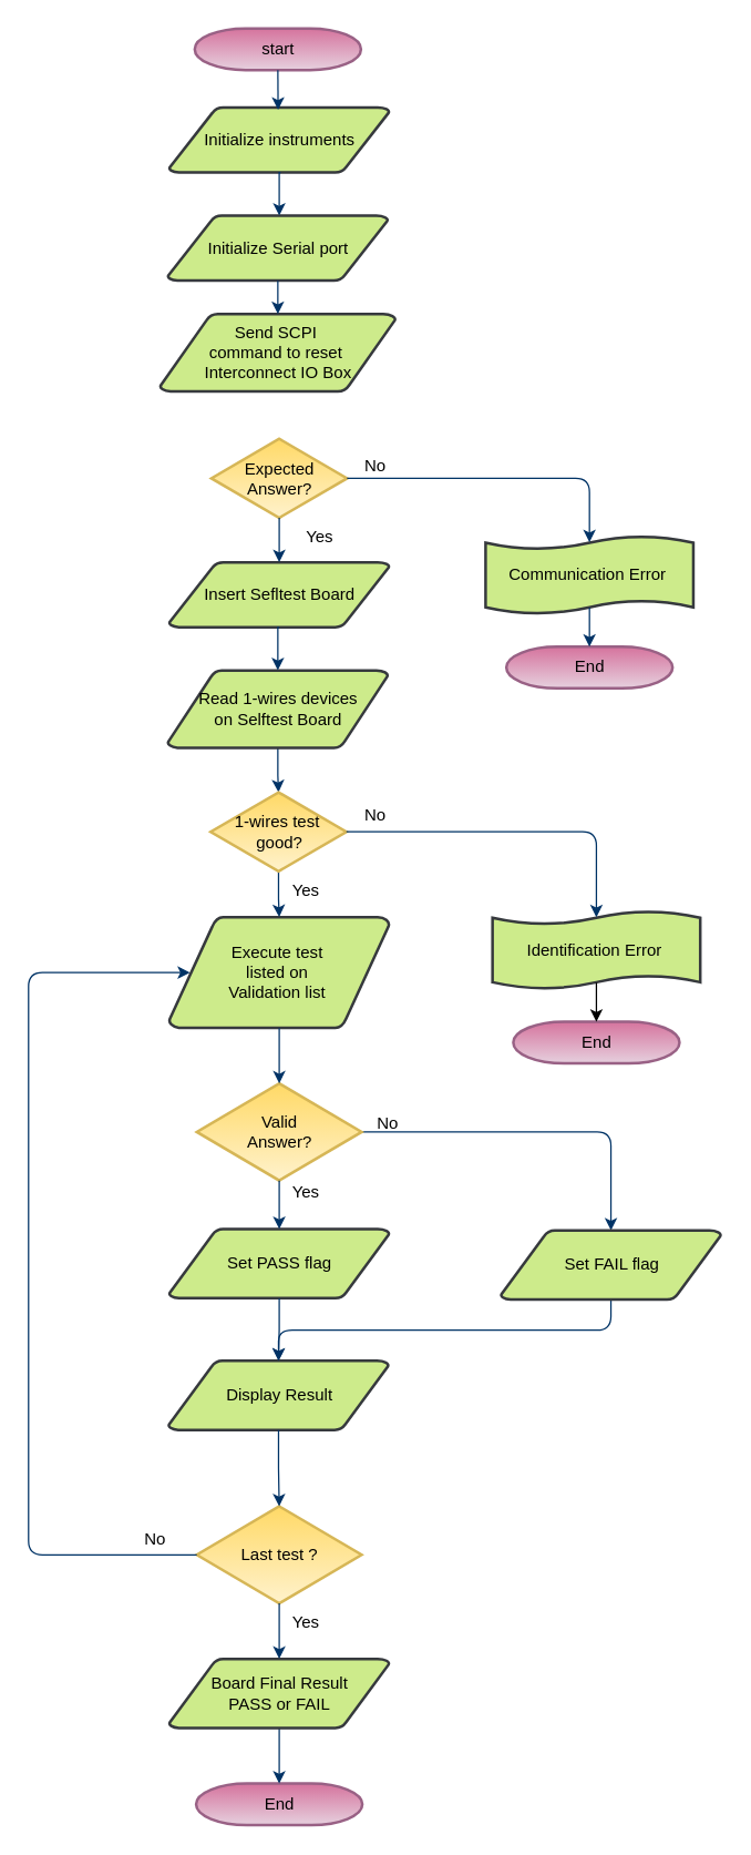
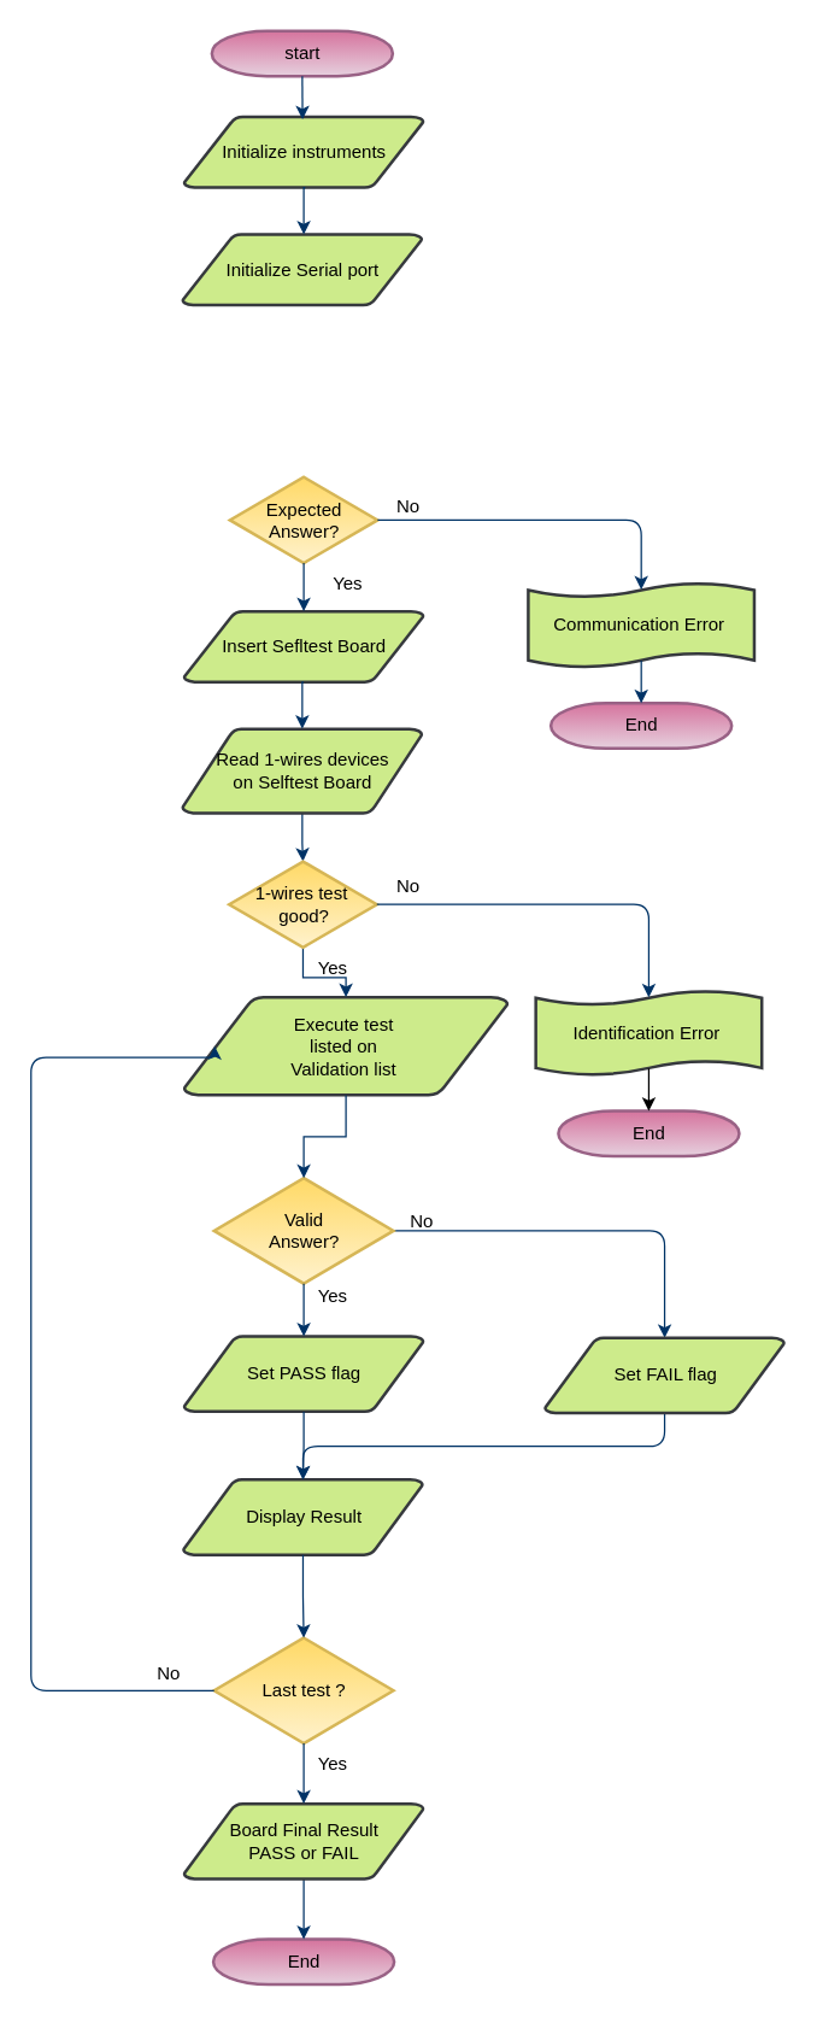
  <mxCell id="0" />
  <mxCell id="1" parent="0" />
  <mxCell id="2" value="start" style="shape=mxgraph.flowchart.terminator;strokeWidth=2;gradientColor=#d5739d;gradientDirection=north;fontStyle=0;html=1;fillColor=#e6d0de;strokeColor=#996185;" parent="1" vertex="1"><mxGeometry x="140" y="20" width="120" height="30" as="geometry" /></mxCell>
  <mxCell id="3" value="Initialize instruments" style="shape=mxgraph.flowchart.data;strokeWidth=2;gradientDirection=north;fontStyle=0;html=1;fillColor=#cdeb8b;strokeColor=#36393d;" parent="1" vertex="1"><mxGeometry x="121.5" y="77" width="159" height="47" as="geometry" /></mxCell>
  <mxCell id="4" value="&lt;div&gt;Communication Error&amp;nbsp;&lt;/div&gt;" style="shape=mxgraph.flowchart.paper_tape;strokeWidth=2;gradientDirection=north;fontStyle=0;html=1;fillColor=#cdeb8b;strokeColor=#36393d;" parent="1" vertex="1"><mxGeometry x="350" y="385.5" width="150" height="57.5" as="geometry" /></mxCell>
- <mxCell id="5" value="Execute test&amp;nbsp;&lt;div&gt;listed on&amp;nbsp;&lt;div&gt;Validation list&amp;nbsp;&lt;/div&gt;&lt;/div&gt;" style="shape=mxgraph.flowchart.data;strokeWidth=2;gradientDirection=north;fontStyle=0;html=1;fillColor=#cdeb8b;strokeColor=#36393d;" parent="1" vertex="1"><mxGeometry x="121.5" y="661" width="159" height="80" as="geometry" /></mxCell>
+ <mxCell id="5" value="Execute test&amp;nbsp;&lt;div&gt;listed on&amp;nbsp;&lt;div&gt;Validation list&amp;nbsp;&lt;/div&gt;&lt;/div&gt;" style="shape=mxgraph.flowchart.data;strokeWidth=2;gradientDirection=north;fontStyle=0;html=1;fillColor=#cdeb8b;strokeColor=#36393d;" parent="1" vertex="1"><mxGeometry x="121.5" y="661" width="215" height="65" as="geometry" /></mxCell>
  <mxCell id="6" style="edgeStyle=orthogonalEdgeStyle;rounded=1;orthogonalLoop=1;jettySize=auto;html=1;exitX=1;exitY=0.5;exitDx=0;exitDy=0;exitPerimeter=0;strokeColor=#003366;curved=0;" edge="1" parent="1" source="7" target="21"><mxGeometry relative="1" as="geometry" /></mxCell>
  <mxCell id="7" value="Valid&lt;br&gt;&lt;div&gt;Answer?&lt;/div&gt;" style="shape=mxgraph.flowchart.decision;strokeWidth=2;gradientColor=#ffd966;gradientDirection=north;fontStyle=0;html=1;fillColor=#fff2cc;strokeColor=#d6b656;" parent="1" vertex="1"><mxGeometry x="141.5" y="781" width="119" height="70" as="geometry" /></mxCell>
  <mxCell id="8" value="No" style="text;fontStyle=0;html=1;strokeColor=none;gradientColor=none;fillColor=none;strokeWidth=2;" parent="1" vertex="1"><mxGeometry x="270" y="796" width="40" height="16" as="geometry" /></mxCell>
  <mxCell id="9" value="Display Result" style="shape=mxgraph.flowchart.data;strokeWidth=2;gradientDirection=north;fontStyle=0;html=1;fillColor=#cdeb8b;strokeColor=#36393d;" parent="1" vertex="1"><mxGeometry x="121" y="981" width="159" height="50" as="geometry" /></mxCell>
  <mxCell id="10" value="Yes" style="text;fontStyle=0;html=1;strokeColor=none;gradientColor=none;fillColor=none;strokeWidth=2;align=center;" parent="1" vertex="1"><mxGeometry x="200" y="846" width="40" height="26" as="geometry" /></mxCell>
  <mxCell id="11" style="edgeStyle=orthogonalEdgeStyle;rounded=0;orthogonalLoop=1;jettySize=auto;html=1;exitX=0.5;exitY=1;exitDx=0;exitDy=0;exitPerimeter=0;strokeColor=#003366;" edge="1" parent="1" source="12" target="19"><mxGeometry relative="1" as="geometry" /></mxCell>
  <mxCell id="12" value="Read 1-wires devices&lt;div&gt;on Selftest Board&lt;/div&gt;" style="shape=mxgraph.flowchart.data;strokeWidth=2;gradientDirection=north;fontStyle=0;html=1;fillColor=#cdeb8b;strokeColor=#36393d;" parent="1" vertex="1"><mxGeometry x="120.5" y="482.97" width="159" height="56" as="geometry" /></mxCell>
  <mxCell id="13" style="edgeStyle=orthogonalEdgeStyle;rounded=0;orthogonalLoop=1;jettySize=auto;html=1;exitX=0.5;exitY=1;exitDx=0;exitDy=0;exitPerimeter=0;entryX=0.495;entryY=0.036;entryDx=0;entryDy=0;entryPerimeter=0;strokeColor=#003366;" edge="1" parent="1" source="2" target="3"><mxGeometry relative="1" as="geometry"><mxPoint x="200" y="78" as="targetPoint" /></mxGeometry></mxCell>
  <mxCell id="14" value="Initialize Serial port" style="shape=mxgraph.flowchart.data;strokeWidth=2;gradientDirection=north;fontStyle=0;html=1;fillColor=#cdeb8b;strokeColor=#36393d;" vertex="1" parent="1"><mxGeometry x="120.5" y="155" width="159" height="47" as="geometry" /></mxCell>
- <mxCell id="15" value="Send SCPI&amp;nbsp;&lt;div&gt;command&amp;nbsp;&lt;span style=&quot;background-color: initial;&quot;&gt;to reset&amp;nbsp;&lt;/span&gt;&lt;div&gt;Interconnect IO Box&lt;/div&gt;&lt;/div&gt;" style="shape=mxgraph.flowchart.data;strokeWidth=2;gradientDirection=north;fontStyle=0;html=1;fillColor=#cdeb8b;strokeColor=#36393d;" vertex="1" parent="1"><mxGeometry x="115" y="226" width="170" height="56" as="geometry" /></mxCell>
  <mxCell id="16" value="&lt;div&gt;Expected&lt;/div&gt;&lt;div&gt;Answer?&lt;/div&gt;" style="shape=mxgraph.flowchart.decision;strokeWidth=2;gradientColor=#ffd966;gradientDirection=north;fontStyle=0;html=1;fillColor=#fff2cc;strokeColor=#d6b656;" vertex="1" parent="1"><mxGeometry x="152" y="316" width="98" height="57" as="geometry" /></mxCell>
  <mxCell id="17" value="Insert Sefltest Board" style="shape=mxgraph.flowchart.data;strokeWidth=2;gradientDirection=north;fontStyle=0;html=1;fillColor=#cdeb8b;strokeColor=#36393d;" vertex="1" parent="1"><mxGeometry x="121.5" y="405" width="159" height="47" as="geometry" /></mxCell>
  <mxCell id="18" style="edgeStyle=orthogonalEdgeStyle;rounded=0;orthogonalLoop=1;jettySize=auto;html=1;exitX=0.5;exitY=1;exitDx=0;exitDy=0;exitPerimeter=0;strokeColor=#003366;" edge="1" parent="1" source="19" target="5"><mxGeometry relative="1" as="geometry" /></mxCell>
  <mxCell id="19" value="&lt;div&gt;&lt;span style=&quot;background-color: initial;&quot;&gt;1-wires test&amp;nbsp;&lt;/span&gt;&lt;/div&gt;&lt;div&gt;&lt;span style=&quot;background-color: initial;&quot;&gt;good?&lt;/span&gt;&lt;/div&gt;" style="shape=mxgraph.flowchart.decision;strokeWidth=2;gradientColor=#ffd966;gradientDirection=north;fontStyle=0;html=1;fillColor=#fff2cc;strokeColor=#d6b656;" vertex="1" parent="1"><mxGeometry x="151.5" y="571" width="98" height="57" as="geometry" /></mxCell>
  <mxCell id="20" style="edgeStyle=orthogonalEdgeStyle;rounded=1;orthogonalLoop=1;jettySize=auto;html=1;exitX=0.5;exitY=1;exitDx=0;exitDy=0;exitPerimeter=0;curved=0;entryX=0.5;entryY=0;entryDx=0;entryDy=0;entryPerimeter=0;strokeColor=#003366;" edge="1" parent="1" source="21" target="9"><mxGeometry relative="1" as="geometry"><mxPoint x="200" y="976" as="targetPoint" /></mxGeometry></mxCell>
  <mxCell id="21" value="Set FAIL flag" style="shape=mxgraph.flowchart.data;strokeWidth=2;gradientDirection=north;fontStyle=0;html=1;fillColor=#cdeb8b;strokeColor=#36393d;" vertex="1" parent="1"><mxGeometry x="361" y="887" width="159" height="50" as="geometry" /></mxCell>
  <mxCell id="22" value="Set PASS flag" style="shape=mxgraph.flowchart.data;strokeWidth=2;gradientDirection=north;fontStyle=0;html=1;fillColor=#cdeb8b;strokeColor=#36393d;" vertex="1" parent="1"><mxGeometry x="121.5" y="886" width="159" height="50" as="geometry" /></mxCell>
  <mxCell id="23" value="Last test ?" style="shape=mxgraph.flowchart.decision;strokeWidth=2;gradientColor=#ffd966;gradientDirection=north;fontStyle=0;html=1;fillColor=#fff2cc;strokeColor=#d6b656;" vertex="1" parent="1"><mxGeometry x="141.5" y="1086" width="119" height="70" as="geometry" /></mxCell>
  <mxCell id="24" style="edgeStyle=orthogonalEdgeStyle;rounded=0;orthogonalLoop=1;jettySize=auto;html=1;exitX=0.5;exitY=1;exitDx=0;exitDy=0;exitPerimeter=0;entryX=0.5;entryY=0;entryDx=0;entryDy=0;entryPerimeter=0;strokeColor=#003366;" edge="1" parent="1"><mxGeometry relative="1" as="geometry"><mxPoint x="202" y="124" as="sourcePoint" /><mxPoint x="201" y="155" as="targetPoint" /></mxGeometry></mxCell>
- <mxCell id="25" style="edgeStyle=orthogonalEdgeStyle;rounded=0;orthogonalLoop=1;jettySize=auto;html=1;exitX=0.5;exitY=1;exitDx=0;exitDy=0;exitPerimeter=0;entryX=0.5;entryY=0;entryDx=0;entryDy=0;entryPerimeter=0;strokeColor=#003366;" edge="1" parent="1" source="14" target="15"><mxGeometry relative="1" as="geometry" /></mxCell>
  <mxCell id="26" style="edgeStyle=orthogonalEdgeStyle;rounded=0;orthogonalLoop=1;jettySize=auto;html=1;exitX=0.5;exitY=1;exitDx=0;exitDy=0;exitPerimeter=0;entryX=0.5;entryY=0;entryDx=0;entryDy=0;entryPerimeter=0;strokeColor=#003366;" edge="1" parent="1" source="16" target="17"><mxGeometry relative="1" as="geometry" /></mxCell>
  <mxCell id="27" style="edgeStyle=orthogonalEdgeStyle;rounded=0;orthogonalLoop=1;jettySize=auto;html=1;exitX=0.5;exitY=1;exitDx=0;exitDy=0;exitPerimeter=0;entryX=0.5;entryY=0;entryDx=0;entryDy=0;entryPerimeter=0;strokeColor=#003366;" edge="1" parent="1" source="17" target="12"><mxGeometry relative="1" as="geometry" /></mxCell>
  <mxCell id="28" style="edgeStyle=orthogonalEdgeStyle;rounded=0;orthogonalLoop=1;jettySize=auto;html=1;exitX=0.5;exitY=1;exitDx=0;exitDy=0;exitPerimeter=0;entryX=0.5;entryY=0;entryDx=0;entryDy=0;entryPerimeter=0;strokeColor=#003366;" edge="1" parent="1" source="5" target="7"><mxGeometry relative="1" as="geometry" /></mxCell>
  <mxCell id="29" style="edgeStyle=orthogonalEdgeStyle;rounded=0;orthogonalLoop=1;jettySize=auto;html=1;exitX=0.5;exitY=1;exitDx=0;exitDy=0;exitPerimeter=0;entryX=0.5;entryY=0;entryDx=0;entryDy=0;entryPerimeter=0;strokeColor=#003366;" edge="1" parent="1" source="7" target="22"><mxGeometry relative="1" as="geometry" /></mxCell>
  <mxCell id="30" style="edgeStyle=orthogonalEdgeStyle;rounded=0;orthogonalLoop=1;jettySize=auto;html=1;exitX=0.5;exitY=1;exitDx=0;exitDy=0;exitPerimeter=0;entryX=0.5;entryY=0;entryDx=0;entryDy=0;entryPerimeter=0;strokeColor=#003366;" edge="1" parent="1" source="22" target="9"><mxGeometry relative="1" as="geometry" /></mxCell>
  <mxCell id="31" style="edgeStyle=orthogonalEdgeStyle;rounded=0;orthogonalLoop=1;jettySize=auto;html=1;exitX=0.5;exitY=1;exitDx=0;exitDy=0;exitPerimeter=0;entryX=0.5;entryY=0;entryDx=0;entryDy=0;entryPerimeter=0;strokeColor=#003366;" edge="1" parent="1" source="9" target="23"><mxGeometry relative="1" as="geometry" /></mxCell>
  <mxCell id="32" style="edgeStyle=orthogonalEdgeStyle;rounded=1;orthogonalLoop=1;jettySize=auto;html=1;exitX=0;exitY=0.5;exitDx=0;exitDy=0;exitPerimeter=0;entryX=0.095;entryY=0.5;entryDx=0;entryDy=0;entryPerimeter=0;strokeColor=#003366;curved=0;" edge="1" parent="1" source="23" target="5"><mxGeometry relative="1" as="geometry"><Array as="points"><mxPoint x="20" y="1121" /><mxPoint x="20" y="701" /></Array></mxGeometry></mxCell>
  <mxCell id="33" value="End" style="shape=mxgraph.flowchart.terminator;strokeWidth=2;gradientColor=#d5739d;gradientDirection=north;fontStyle=0;html=1;fillColor=#e6d0de;strokeColor=#996185;" vertex="1" parent="1"><mxGeometry x="141" y="1286" width="120" height="30" as="geometry" /></mxCell>
  <mxCell id="34" value="End" style="shape=mxgraph.flowchart.terminator;strokeWidth=2;gradientColor=#d5739d;gradientDirection=north;fontStyle=0;html=1;fillColor=#e6d0de;strokeColor=#996185;" vertex="1" parent="1"><mxGeometry x="365" y="466" width="120" height="30" as="geometry" /></mxCell>
  <mxCell id="35" style="edgeStyle=orthogonalEdgeStyle;rounded=1;orthogonalLoop=1;jettySize=auto;html=1;exitX=1;exitY=0.5;exitDx=0;exitDy=0;exitPerimeter=0;entryX=0.5;entryY=0.09;entryDx=0;entryDy=0;entryPerimeter=0;curved=0;strokeColor=#003366;" edge="1" parent="1" source="16" target="4"><mxGeometry relative="1" as="geometry" /></mxCell>
  <mxCell id="36" style="edgeStyle=orthogonalEdgeStyle;rounded=0;orthogonalLoop=1;jettySize=auto;html=1;exitX=0.5;exitY=0.91;exitDx=0;exitDy=0;exitPerimeter=0;entryX=0.5;entryY=0;entryDx=0;entryDy=0;entryPerimeter=0;strokeColor=#003366;" edge="1" parent="1" source="4" target="34"><mxGeometry relative="1" as="geometry" /></mxCell>
  <mxCell id="37" value="&lt;div&gt;Identification Error&amp;nbsp;&lt;/div&gt;" style="shape=mxgraph.flowchart.paper_tape;strokeWidth=2;gradientDirection=north;fontStyle=0;html=1;fillColor=#cdeb8b;strokeColor=#36393d;" vertex="1" parent="1"><mxGeometry x="355" y="656" width="150" height="57.5" as="geometry" /></mxCell>
  <mxCell id="38" value="End" style="shape=mxgraph.flowchart.terminator;strokeWidth=2;gradientColor=#d5739d;gradientDirection=north;fontStyle=0;html=1;fillColor=#e6d0de;strokeColor=#996185;" vertex="1" parent="1"><mxGeometry x="370" y="736.5" width="120" height="30" as="geometry" /></mxCell>
  <mxCell id="39" style="edgeStyle=orthogonalEdgeStyle;rounded=1;orthogonalLoop=1;jettySize=auto;html=1;exitX=1;exitY=0.5;exitDx=0;exitDy=0;exitPerimeter=0;entryX=0.5;entryY=0.09;entryDx=0;entryDy=0;entryPerimeter=0;strokeColor=#003366;curved=0;" edge="1" parent="1" source="19" target="37"><mxGeometry relative="1" as="geometry"><Array as="points"><mxPoint x="430" y="599" /></Array></mxGeometry></mxCell>
  <mxCell id="40" style="edgeStyle=orthogonalEdgeStyle;rounded=0;orthogonalLoop=1;jettySize=auto;html=1;exitX=0.5;exitY=0.91;exitDx=0;exitDy=0;exitPerimeter=0;entryX=0.5;entryY=0;entryDx=0;entryDy=0;entryPerimeter=0;" edge="1" parent="1" source="37" target="38"><mxGeometry relative="1" as="geometry" /></mxCell>
  <mxCell id="41" value="No" style="text;fontStyle=0;html=1;strokeColor=none;gradientColor=none;fillColor=none;strokeWidth=2;" vertex="1" parent="1"><mxGeometry x="101.5" y="1096" width="40" height="16" as="geometry" /></mxCell>
  <mxCell id="42" value="No" style="text;fontStyle=0;html=1;strokeColor=none;gradientColor=none;fillColor=none;strokeWidth=2;" vertex="1" parent="1"><mxGeometry x="260.5" y="574" width="40" height="16" as="geometry" /></mxCell>
  <mxCell id="43" value="No" style="text;fontStyle=0;html=1;strokeColor=none;gradientColor=none;fillColor=none;strokeWidth=2;" vertex="1" parent="1"><mxGeometry x="260.5" y="322" width="40" height="16" as="geometry" /></mxCell>
  <mxCell id="44" style="edgeStyle=orthogonalEdgeStyle;rounded=0;orthogonalLoop=1;jettySize=auto;html=1;exitX=0.5;exitY=1;exitDx=0;exitDy=0;exitPerimeter=0;strokeColor=#003366;" edge="1" parent="1" source="45" target="33"><mxGeometry relative="1" as="geometry" /></mxCell>
  <mxCell id="45" value="Board Final Result&lt;div&gt;PASS or FAIL&lt;/div&gt;" style="shape=mxgraph.flowchart.data;strokeWidth=2;gradientDirection=north;fontStyle=0;html=1;fillColor=#cdeb8b;strokeColor=#36393d;" vertex="1" parent="1"><mxGeometry x="121.5" y="1196" width="159" height="50" as="geometry" /></mxCell>
  <mxCell id="46" style="edgeStyle=orthogonalEdgeStyle;rounded=0;orthogonalLoop=1;jettySize=auto;html=1;exitX=0.5;exitY=1;exitDx=0;exitDy=0;exitPerimeter=0;entryX=0.5;entryY=0;entryDx=0;entryDy=0;entryPerimeter=0;strokeColor=#003366;" edge="1" parent="1" source="23" target="45"><mxGeometry relative="1" as="geometry" /></mxCell>
  <mxCell id="47" value="Yes" style="text;fontStyle=0;html=1;strokeColor=none;gradientColor=none;fillColor=none;strokeWidth=2;align=center;" vertex="1" parent="1"><mxGeometry x="200" y="1156" width="40" height="26" as="geometry" /></mxCell>
  <mxCell id="48" value="Yes" style="text;fontStyle=0;html=1;strokeColor=none;gradientColor=none;fillColor=none;strokeWidth=2;align=center;" vertex="1" parent="1"><mxGeometry x="200" y="628" width="40" height="26" as="geometry" /></mxCell>
  <mxCell id="49" value="Yes" style="text;fontStyle=0;html=1;strokeColor=none;gradientColor=none;fillColor=none;strokeWidth=2;align=center;" vertex="1" parent="1"><mxGeometry x="209.5" y="373" width="40" height="26" as="geometry" /></mxCell>
